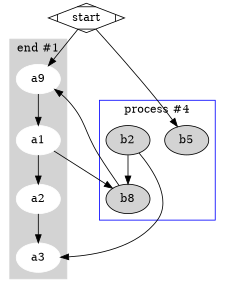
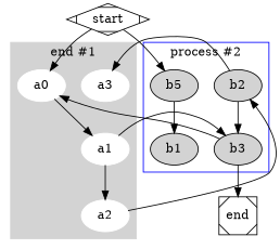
  digraph {
    node [style=filled]
-   a0 [color=white label=a9]
+   a0 [color=white]
    a1 [color=white]
    a2 [color=white]
    a3 [color=white]
    n5 [label=b5]
+   b1
    b2
-   b3 [label=b8]
+   b3
+   end [shape=Msquare style=""]
    start [shape=Mdiamond style=""]
    subgraph cluster_1 {
      color=lightgrey
      label="end #1"
      style=filled
      a0
      a1
      a2
      a3
    }
    subgraph cluster_2 {
      color=blue
-     label="process #4"
+     label="process #2"
      n5
+     b1
      b2
      b3
    }
    a0 -> a1
    a1 -> a2
    a1 -> b3
-   a2 -> a3
+   a2 -> b2
+   n5 -> b1
    b2 -> a3
    b2 -> b3
    b3 -> a0
+   b3 -> end
    start -> a0
    start -> n5
  }
